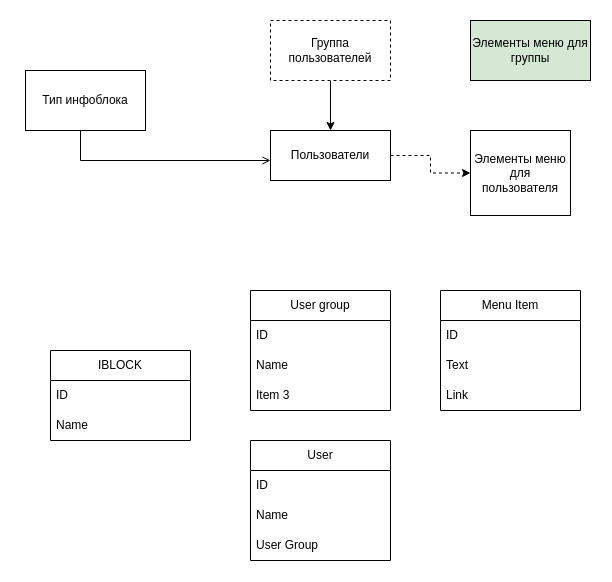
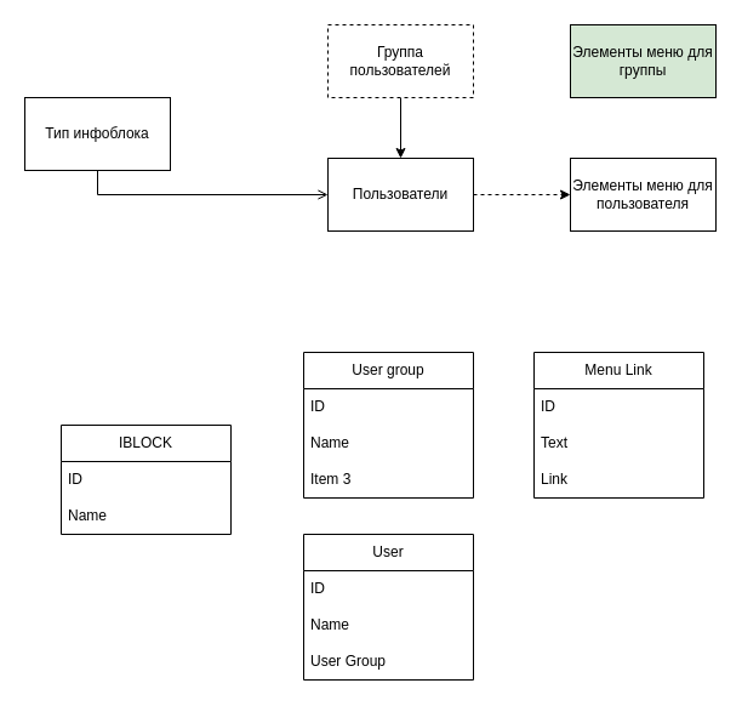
  <mxCell id="0" />
  <mxCell id="1" parent="0" />
  <mxCell id="2" value="" style="edgeStyle=orthogonalEdgeStyle;rounded=0;orthogonalLoop=1;jettySize=auto;html=1;endArrow=open;" edge="1" parent="1" source="3" target="8"><mxGeometry relative="1" as="geometry"><Array as="points"><mxPoint x="80" y="160" /></Array></mxGeometry></mxCell>
- <mxCell id="3" value="Тип инфоблока" style="rounded=0;whiteSpace=wrap;html=1;" vertex="1" parent="1"><mxGeometry x="25" y="70" width="120" height="60" as="geometry" /></mxCell>
+ <mxCell id="3" value="Тип инфоблока" style="rounded=0;whiteSpace=wrap;html=1;" vertex="1" parent="1"><mxGeometry x="20" y="80" width="120" height="60" as="geometry" /></mxCell>
  <mxCell id="4" value="" style="edgeStyle=orthogonalEdgeStyle;rounded=0;orthogonalLoop=1;jettySize=auto;html=1;" edge="1" parent="1" source="5" target="8"><mxGeometry relative="1" as="geometry" /></mxCell>
  <mxCell id="5" value="Группа пользователей" style="rounded=0;whiteSpace=wrap;html=1;dashed=1;" vertex="1" parent="1"><mxGeometry x="270" y="20" width="120" height="60" as="geometry" /></mxCell>
  <mxCell id="6" value="Элементы меню для группы" style="rounded=0;whiteSpace=wrap;html=1;fillColor=#d5e8d4;" vertex="1" parent="1"><mxGeometry x="470" y="20" width="120" height="60" as="geometry" /></mxCell>
  <mxCell id="7" value="" style="edgeStyle=orthogonalEdgeStyle;rounded=0;orthogonalLoop=1;jettySize=auto;html=1;dashed=1;" edge="1" parent="1" source="8" target="9"><mxGeometry relative="1" as="geometry" /></mxCell>
- <mxCell id="8" value="Пользователи" style="rounded=0;whiteSpace=wrap;html=1;" vertex="1" parent="1"><mxGeometry x="270" y="130" width="120" height="50" as="geometry" /></mxCell>
- <mxCell id="9" value="Элементы меню для пользователя" style="rounded=0;whiteSpace=wrap;html=1;" vertex="1" parent="1"><mxGeometry x="470" y="130" width="100" height="85" as="geometry" /></mxCell>
+ <mxCell id="8" value="Пользователи" style="rounded=0;whiteSpace=wrap;html=1;" vertex="1" parent="1"><mxGeometry x="270" y="130" width="120" height="60" as="geometry" /></mxCell>
+ <mxCell id="9" value="Элементы меню для пользователя" style="rounded=0;whiteSpace=wrap;html=1;" vertex="1" parent="1"><mxGeometry x="470" y="130" width="120" height="60" as="geometry" /></mxCell>
  <mxCell id="10" value="IBLOCK" style="swimlane;fontStyle=0;childLayout=stackLayout;horizontal=1;startSize=30;horizontalStack=0;resizeParent=1;resizeParentMax=0;resizeLast=0;collapsible=1;marginBottom=0;whiteSpace=wrap;html=1;" vertex="1" parent="1"><mxGeometry x="50" y="350" width="140" height="90" as="geometry" /></mxCell>
  <mxCell id="11" value="ID" style="text;strokeColor=none;fillColor=none;align=left;verticalAlign=middle;spacingLeft=4;spacingRight=4;overflow=hidden;points=[[0,0.5],[1,0.5]];portConstraint=eastwest;rotatable=0;whiteSpace=wrap;html=1;" vertex="1" parent="10"><mxGeometry y="30" width="140" height="30" as="geometry" /></mxCell>
  <mxCell id="12" value="Name" style="text;strokeColor=none;fillColor=none;align=left;verticalAlign=middle;spacingLeft=4;spacingRight=4;overflow=hidden;points=[[0,0.5],[1,0.5]];portConstraint=eastwest;rotatable=0;whiteSpace=wrap;html=1;" vertex="1" parent="10"><mxGeometry y="60" width="140" height="30" as="geometry" /></mxCell>
  <mxCell id="13" value="User group" style="swimlane;fontStyle=0;childLayout=stackLayout;horizontal=1;startSize=30;horizontalStack=0;resizeParent=1;resizeParentMax=0;resizeLast=0;collapsible=1;marginBottom=0;whiteSpace=wrap;html=1;" vertex="1" parent="1"><mxGeometry x="250" y="290" width="140" height="120" as="geometry" /></mxCell>
  <mxCell id="14" value="ID" style="text;strokeColor=none;fillColor=none;align=left;verticalAlign=middle;spacingLeft=4;spacingRight=4;overflow=hidden;points=[[0,0.5],[1,0.5]];portConstraint=eastwest;rotatable=0;whiteSpace=wrap;html=1;" vertex="1" parent="13"><mxGeometry y="30" width="140" height="30" as="geometry" /></mxCell>
  <mxCell id="15" value="Name" style="text;strokeColor=none;fillColor=none;align=left;verticalAlign=middle;spacingLeft=4;spacingRight=4;overflow=hidden;points=[[0,0.5],[1,0.5]];portConstraint=eastwest;rotatable=0;whiteSpace=wrap;html=1;" vertex="1" parent="13"><mxGeometry y="60" width="140" height="30" as="geometry" /></mxCell>
  <mxCell id="16" value="Item 3" style="text;strokeColor=none;fillColor=none;align=left;verticalAlign=middle;spacingLeft=4;spacingRight=4;overflow=hidden;points=[[0,0.5],[1,0.5]];portConstraint=eastwest;rotatable=0;whiteSpace=wrap;html=1;" vertex="1" parent="13"><mxGeometry y="90" width="140" height="30" as="geometry" /></mxCell>
- <mxCell id="17" value="Menu Item" style="swimlane;fontStyle=0;childLayout=stackLayout;horizontal=1;startSize=30;horizontalStack=0;resizeParent=1;resizeParentMax=0;resizeLast=0;collapsible=1;marginBottom=0;whiteSpace=wrap;html=1;" vertex="1" parent="1"><mxGeometry x="440" y="290" width="140" height="120" as="geometry" /></mxCell>
+ <mxCell id="17" value="Menu Link" style="swimlane;fontStyle=0;childLayout=stackLayout;horizontal=1;startSize=30;horizontalStack=0;resizeParent=1;resizeParentMax=0;resizeLast=0;collapsible=1;marginBottom=0;whiteSpace=wrap;html=1;" vertex="1" parent="1"><mxGeometry x="440" y="290" width="140" height="120" as="geometry" /></mxCell>
  <mxCell id="18" value="ID" style="text;strokeColor=none;fillColor=none;align=left;verticalAlign=middle;spacingLeft=4;spacingRight=4;overflow=hidden;points=[[0,0.5],[1,0.5]];portConstraint=eastwest;rotatable=0;whiteSpace=wrap;html=1;" vertex="1" parent="17"><mxGeometry y="30" width="140" height="30" as="geometry" /></mxCell>
  <mxCell id="19" value="Text" style="text;strokeColor=none;fillColor=none;align=left;verticalAlign=middle;spacingLeft=4;spacingRight=4;overflow=hidden;points=[[0,0.5],[1,0.5]];portConstraint=eastwest;rotatable=0;whiteSpace=wrap;html=1;" vertex="1" parent="17"><mxGeometry y="60" width="140" height="30" as="geometry" /></mxCell>
  <mxCell id="20" value="Link" style="text;strokeColor=none;fillColor=none;align=left;verticalAlign=middle;spacingLeft=4;spacingRight=4;overflow=hidden;points=[[0,0.5],[1,0.5]];portConstraint=eastwest;rotatable=0;whiteSpace=wrap;html=1;" vertex="1" parent="17"><mxGeometry y="90" width="140" height="30" as="geometry" /></mxCell>
  <mxCell id="21" value="User" style="swimlane;fontStyle=0;childLayout=stackLayout;horizontal=1;startSize=30;horizontalStack=0;resizeParent=1;resizeParentMax=0;resizeLast=0;collapsible=1;marginBottom=0;whiteSpace=wrap;html=1;" vertex="1" parent="1"><mxGeometry x="250" y="440" width="140" height="120" as="geometry" /></mxCell>
  <mxCell id="22" value="ID" style="text;strokeColor=none;fillColor=none;align=left;verticalAlign=middle;spacingLeft=4;spacingRight=4;overflow=hidden;points=[[0,0.5],[1,0.5]];portConstraint=eastwest;rotatable=0;whiteSpace=wrap;html=1;" vertex="1" parent="21"><mxGeometry y="30" width="140" height="30" as="geometry" /></mxCell>
  <mxCell id="23" value="Name" style="text;strokeColor=none;fillColor=none;align=left;verticalAlign=middle;spacingLeft=4;spacingRight=4;overflow=hidden;points=[[0,0.5],[1,0.5]];portConstraint=eastwest;rotatable=0;whiteSpace=wrap;html=1;" vertex="1" parent="21"><mxGeometry y="60" width="140" height="30" as="geometry" /></mxCell>
  <mxCell id="24" value="User Group" style="text;strokeColor=none;fillColor=none;align=left;verticalAlign=middle;spacingLeft=4;spacingRight=4;overflow=hidden;points=[[0,0.5],[1,0.5]];portConstraint=eastwest;rotatable=0;whiteSpace=wrap;html=1;" vertex="1" parent="21"><mxGeometry y="90" width="140" height="30" as="geometry" /></mxCell>
